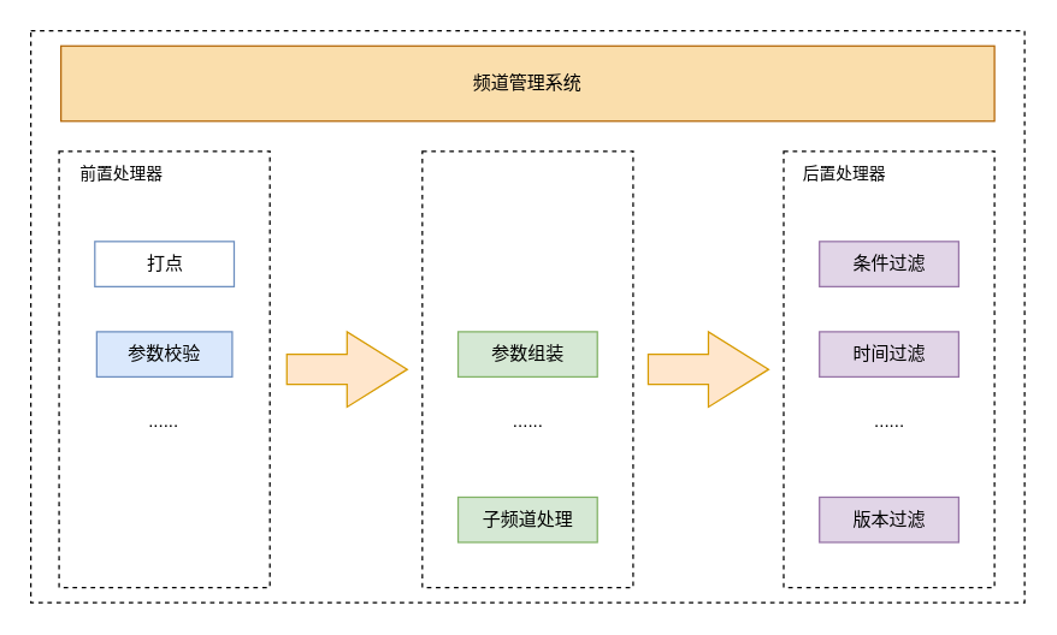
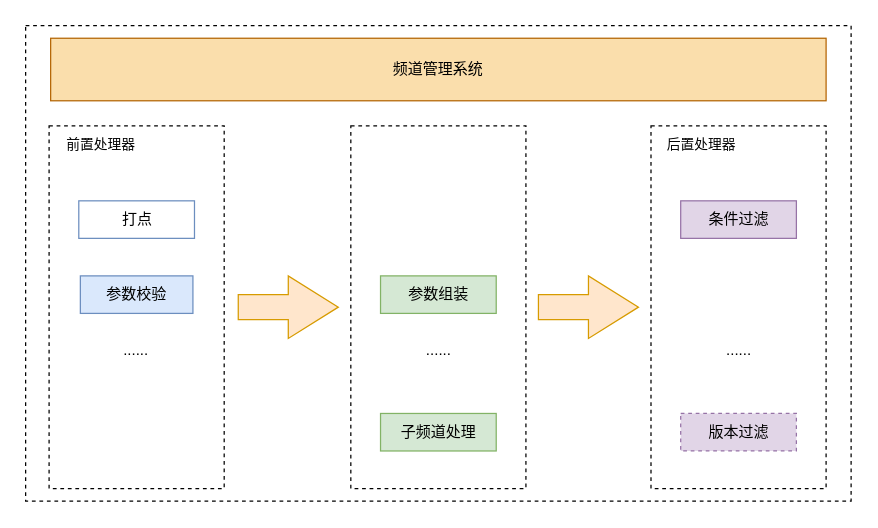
  <mxCell id="0" />
  <mxCell id="1" parent="0" />
  <mxCell id="2" value="" style="rounded=0;whiteSpace=wrap;html=1;strokeColor=default;dashed=1;strokeWidth=1;" vertex="1" parent="1"><mxGeometry x="20" y="20" width="660" height="380" as="geometry" /></mxCell>
  <mxCell id="3" value="频道管理系统" style="rounded=0;whiteSpace=wrap;html=1;fillColor=#FADEAC;strokeColor=#b46504;" vertex="1" parent="1"><mxGeometry x="40" y="30" width="620" height="50" as="geometry" /></mxCell>
  <mxCell id="4" value="" style="rounded=0;whiteSpace=wrap;html=1;dashed=1;" vertex="1" parent="1"><mxGeometry x="38.75" y="100" width="140" height="290" as="geometry" /></mxCell>
  <mxCell id="5" value="" style="rounded=0;whiteSpace=wrap;html=1;dashed=1;" vertex="1" parent="1"><mxGeometry x="280" y="100" width="140" height="290" as="geometry" /></mxCell>
  <mxCell id="6" value="" style="rounded=0;whiteSpace=wrap;html=1;dashed=1;" vertex="1" parent="1"><mxGeometry x="520" y="100" width="140" height="290" as="geometry" /></mxCell>
  <mxCell id="7" value="打点" style="rounded=0;whiteSpace=wrap;html=1;fillColor=#ffffff;strokeColor=#6c8ebf;" vertex="1" parent="1"><mxGeometry x="62.5" y="160" width="92.5" height="30" as="geometry" /></mxCell>
  <mxCell id="8" value="" style="verticalLabelPosition=bottom;verticalAlign=top;html=1;strokeWidth=1;shape=mxgraph.arrows2.arrow;dy=0.6;dx=40;notch=0;fillColor=#ffe6cc;strokeColor=#d79b00;" vertex="1" parent="1"><mxGeometry x="190" y="220" width="80" height="50" as="geometry" /></mxCell>
  <mxCell id="9" value="参数校验" style="rounded=0;whiteSpace=wrap;html=1;fillColor=#dae8fc;strokeColor=#6c8ebf;" vertex="1" parent="1"><mxGeometry x="63.75" y="220" width="90" height="30" as="geometry" /></mxCell>
  <mxCell id="10" value="&lt;span style=&quot;border-color: var(--border-color);&quot;&gt;&lt;font style=&quot;font-size: 11px;&quot;&gt;前置处理器&lt;/font&gt;&lt;/span&gt;" style="text;html=1;align=center;verticalAlign=middle;resizable=0;points=[];autosize=1;strokeColor=none;fillColor=none;" vertex="1" parent="1"><mxGeometry x="40" y="100" width="80" height="30" as="geometry" /></mxCell>
  <mxCell id="11" value="&lt;span style=&quot;border-color: var(--border-color);&quot;&gt;&lt;font style=&quot;font-size: 11px;&quot;&gt;后置处理器&lt;/font&gt;&lt;/span&gt;" style="text;html=1;align=center;verticalAlign=middle;resizable=0;points=[];autosize=1;strokeColor=none;fillColor=none;" vertex="1" parent="1"><mxGeometry x="520" y="100" width="80" height="30" as="geometry" /></mxCell>
  <mxCell id="12" value="" style="verticalLabelPosition=bottom;verticalAlign=top;html=1;strokeWidth=1;shape=mxgraph.arrows2.arrow;dy=0.6;dx=40;notch=0;fillColor=#ffe6cc;strokeColor=#d79b00;" vertex="1" parent="1"><mxGeometry x="430" y="220" width="80" height="50" as="geometry" /></mxCell>
  <mxCell id="13" value="参数组装" style="rounded=0;whiteSpace=wrap;html=1;fillColor=#d5e8d4;strokeColor=#82b366;" vertex="1" parent="1"><mxGeometry x="303.75" y="220" width="92.5" height="30" as="geometry" /></mxCell>
  <mxCell id="14" value="子频道处理" style="rounded=0;whiteSpace=wrap;html=1;fillColor=#d5e8d4;strokeColor=#82b366;" vertex="1" parent="1"><mxGeometry x="303.75" y="330" width="92.5" height="30" as="geometry" /></mxCell>
  <mxCell id="15" value="条件过滤" style="rounded=0;whiteSpace=wrap;html=1;fillColor=#e1d5e7;strokeColor=#9673a6;" vertex="1" parent="1"><mxGeometry x="543.75" y="160" width="92.5" height="30" as="geometry" /></mxCell>
- <mxCell id="16" value="时间过滤" style="rounded=0;whiteSpace=wrap;html=1;fillColor=#e1d5e7;strokeColor=#9673a6;" vertex="1" parent="1"><mxGeometry x="543.75" y="220" width="92.5" height="30" as="geometry" /></mxCell>
- <mxCell id="17" value="版本过滤" style="rounded=0;whiteSpace=wrap;html=1;fillColor=#e1d5e7;strokeColor=#9673a6;" vertex="1" parent="1"><mxGeometry x="543.75" y="330" width="92.5" height="30" as="geometry" /></mxCell>
+ <mxCell id="17" value="版本过滤" style="rounded=0;whiteSpace=wrap;html=1;fillColor=#e1d5e7;strokeColor=#9673a6;dashed=1;" vertex="1" parent="1"><mxGeometry x="543.75" y="330" width="92.5" height="30" as="geometry" /></mxCell>
  <mxCell id="18" value="......" style="text;html=1;align=center;verticalAlign=middle;resizable=0;points=[];autosize=1;strokeColor=none;fillColor=none;" vertex="1" parent="1"><mxGeometry x="87.5" y="265" width="40" height="30" as="geometry" /></mxCell>
  <mxCell id="19" value="......" style="text;html=1;align=center;verticalAlign=middle;resizable=0;points=[];autosize=1;strokeColor=none;fillColor=none;" vertex="1" parent="1"><mxGeometry x="570" y="265" width="40" height="30" as="geometry" /></mxCell>
  <mxCell id="20" value="......" style="text;html=1;align=center;verticalAlign=middle;resizable=0;points=[];autosize=1;strokeColor=none;fillColor=none;" vertex="1" parent="1"><mxGeometry x="330" y="265" width="40" height="30" as="geometry" /></mxCell>
